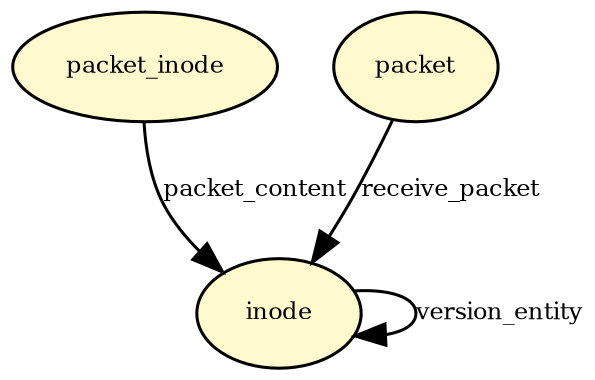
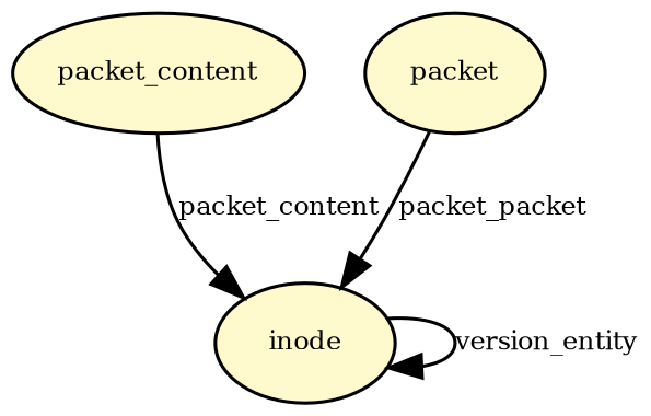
  digraph {
    node [fillcolor="#fffacd" fontsize=8 shape=ellipse style=filled]
    edge [fontsize=8]
-   n1 [label=packet_inode]
+   n1 [label=packet_content]
    n2 [label=inode]
    n3 [label=packet]
    n1 -> n2 [label=packet_content]
    n2 -> n2 [label=version_entity]
-   n3 -> n2 [label=receive_packet]
+   n3 -> n2 [label=packet_packet]
  }
